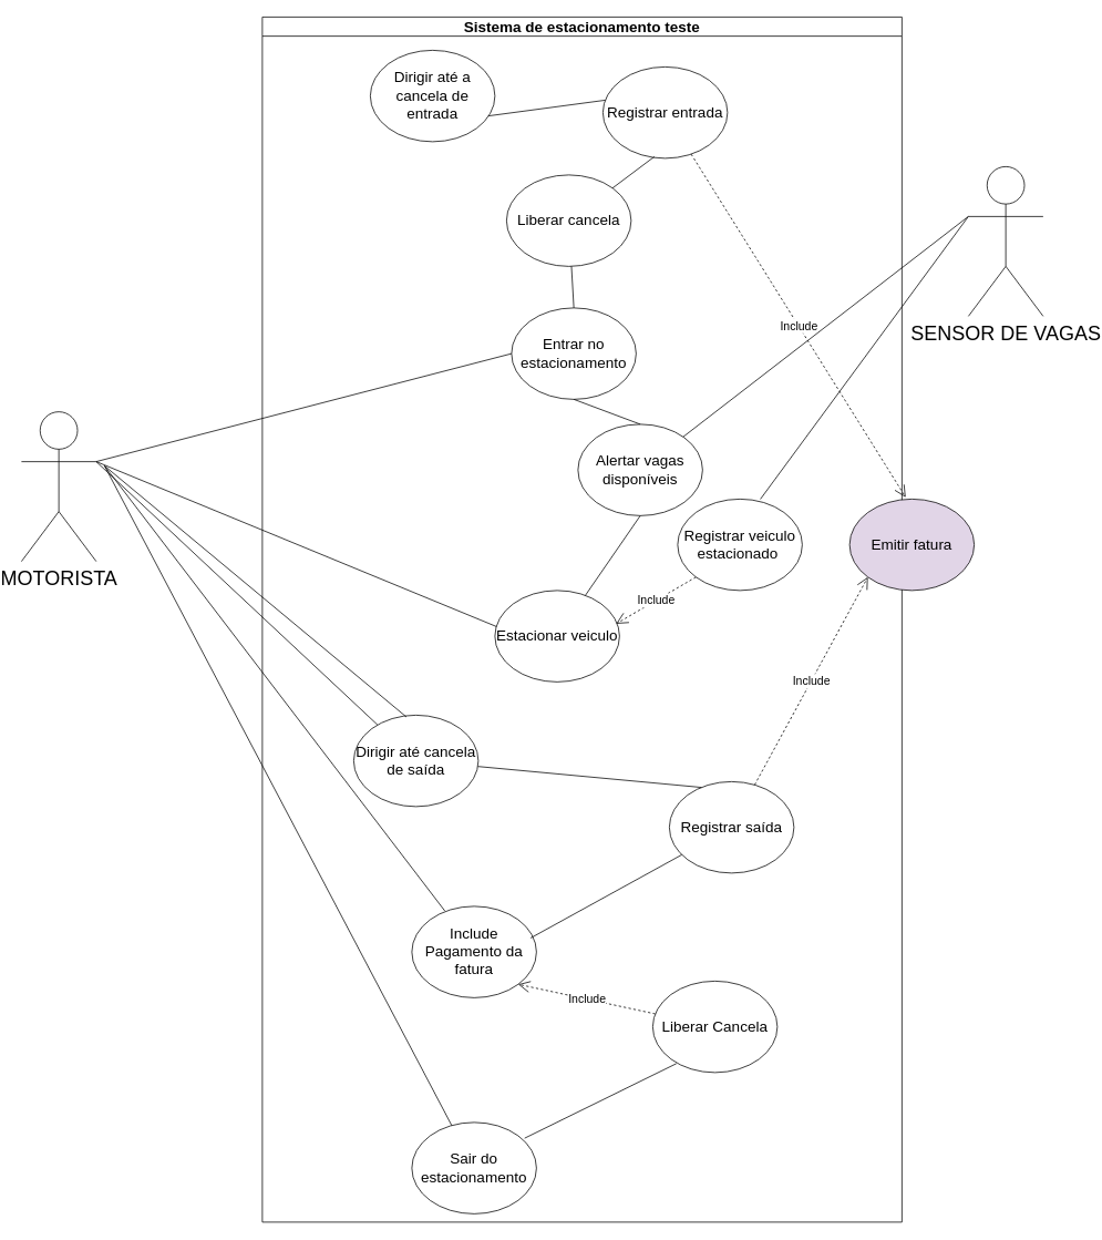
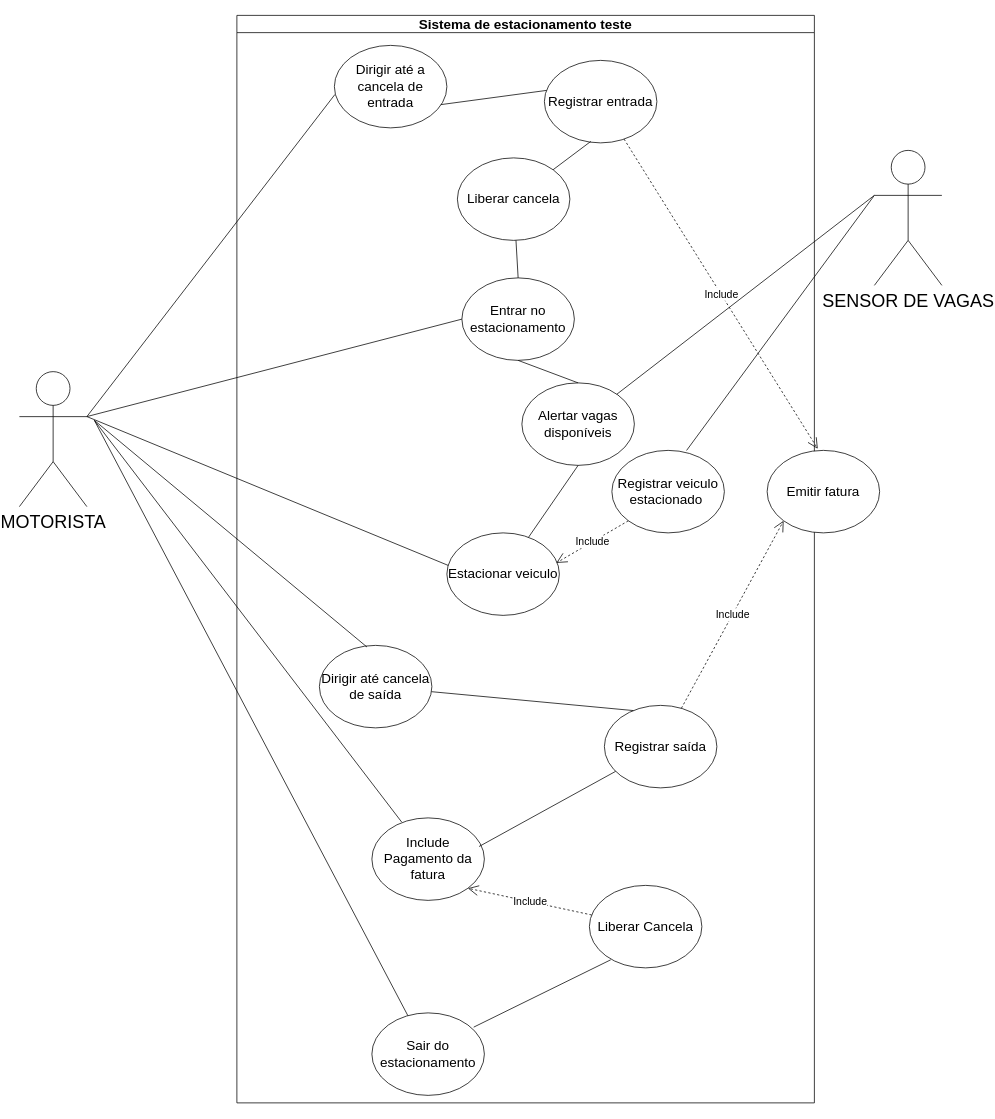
  <mxCell id="0" />
  <mxCell id="1" parent="0" />
  <mxCell id="2" value="&lt;font style=&quot;font-size: 18px;&quot;&gt;Sistema de estacionamento teste&lt;/font&gt;" style="swimlane;whiteSpace=wrap;html=1;movable=1;resizable=1;rotatable=1;deletable=1;editable=1;locked=0;connectable=1;" vertex="1" parent="1"><mxGeometry x="310" y="20" width="770" height="1450" as="geometry" /></mxCell>
  <mxCell id="3" value="&lt;font style=&quot;font-size: 18px;&quot;&gt;Dirigir até cancela de saída&lt;/font&gt;" style="ellipse;whiteSpace=wrap;html=1;" vertex="1" parent="2"><mxGeometry x="110" y="840" width="150" height="110" as="geometry" /></mxCell>
  <mxCell id="4" value="&lt;font style=&quot;font-size: 18px;&quot;&gt;Registrar saída&lt;/font&gt;" style="ellipse;whiteSpace=wrap;html=1;" vertex="1" parent="2"><mxGeometry x="490" y="920" width="150" height="110" as="geometry" /></mxCell>
  <mxCell id="5" value="" style="endArrow=none;html=1;rounded=0;exitX=0.258;exitY=0.063;exitDx=0;exitDy=0;exitPerimeter=0;" edge="1" parent="2" source="4" target="3"><mxGeometry width="50" height="50" relative="1" as="geometry"><mxPoint x="280" y="1070" as="sourcePoint" /><mxPoint x="330" y="1020" as="targetPoint" /></mxGeometry></mxCell>
  <mxCell id="6" value="&lt;font style=&quot;font-size: 18px;&quot;&gt;Liberar Cancela&lt;/font&gt;" style="ellipse;whiteSpace=wrap;html=1;" vertex="1" parent="2"><mxGeometry x="470" y="1160" width="150" height="110" as="geometry" /></mxCell>
  <mxCell id="7" value="&lt;font style=&quot;font-size: 18px;&quot;&gt;Include Pagamento da fatura&lt;/font&gt;" style="ellipse;whiteSpace=wrap;html=1;" vertex="1" parent="2"><mxGeometry x="180" y="1070" width="150" height="110" as="geometry" /></mxCell>
  <mxCell id="8" value="" style="endArrow=none;html=1;rounded=0;exitX=0.953;exitY=0.347;exitDx=0;exitDy=0;exitPerimeter=0;" edge="1" parent="2" source="7" target="4"><mxGeometry width="50" height="50" relative="1" as="geometry"><mxPoint x="319" y="1052" as="sourcePoint" /><mxPoint x="249" y="1019" as="targetPoint" /></mxGeometry></mxCell>
  <mxCell id="9" value="&lt;font style=&quot;font-size: 14px;&quot;&gt;Include&lt;/font&gt;" style="endArrow=open;endSize=12;dashed=1;html=1;rounded=0;entryX=1;entryY=1;entryDx=0;entryDy=0;" edge="1" parent="2" source="6" target="7"><mxGeometry width="160" relative="1" as="geometry"><mxPoint x="350" y="1150" as="sourcePoint" /><mxPoint x="510" y="1150" as="targetPoint" /></mxGeometry></mxCell>
  <mxCell id="10" value="&lt;font style=&quot;font-size: 18px;&quot;&gt;Sair do estacionamento&lt;/font&gt;" style="ellipse;whiteSpace=wrap;html=1;" vertex="1" parent="2"><mxGeometry x="180" y="1330" width="150" height="110" as="geometry" /></mxCell>
  <mxCell id="11" value="" style="endArrow=none;html=1;rounded=0;exitX=0.905;exitY=0.173;exitDx=0;exitDy=0;exitPerimeter=0;entryX=0.19;entryY=0.902;entryDx=0;entryDy=0;entryPerimeter=0;" edge="1" parent="2" source="10" target="6"><mxGeometry width="50" height="50" relative="1" as="geometry"><mxPoint x="270" y="1310" as="sourcePoint" /><mxPoint x="320" y="1260" as="targetPoint" /></mxGeometry></mxCell>
  <mxCell id="12" value="&lt;font style=&quot;font-size: 18px;&quot;&gt;Estacionar veiculo&lt;/font&gt;" style="ellipse;whiteSpace=wrap;html=1;" vertex="1" parent="2"><mxGeometry x="280" y="690" width="150" height="110" as="geometry" /></mxCell>
  <mxCell id="13" value="&lt;font style=&quot;font-size: 24px;&quot;&gt;MOTORISTA&lt;/font&gt;" style="shape=umlActor;verticalLabelPosition=bottom;verticalAlign=top;html=1;outlineConnect=0;" vertex="1" parent="1"><mxGeometry x="20" y="495" width="90" height="180" as="geometry" /></mxCell>
  <mxCell id="14" value="&lt;font style=&quot;font-size: 18px;&quot;&gt;Dirigir até a cancela de entrada&lt;/font&gt;" style="ellipse;whiteSpace=wrap;html=1;" vertex="1" parent="1"><mxGeometry x="440" y="60" width="150" height="110" as="geometry" /></mxCell>
  <mxCell id="15" value="&lt;font style=&quot;font-size: 18px;&quot;&gt;Registrar entrada&lt;/font&gt;" style="ellipse;whiteSpace=wrap;html=1;" vertex="1" parent="1"><mxGeometry x="720" y="80" width="150" height="110" as="geometry" /></mxCell>
  <mxCell id="16" value="&lt;font style=&quot;font-size: 18px;&quot;&gt;Alertar vagas disponíveis&lt;/font&gt;" style="ellipse;whiteSpace=wrap;html=1;" vertex="1" parent="1"><mxGeometry x="690" y="510" width="150" height="110" as="geometry" /></mxCell>
  <mxCell id="17" value="&lt;font style=&quot;font-size: 18px;&quot;&gt;Entrar no estacionamento&lt;/font&gt;" style="ellipse;whiteSpace=wrap;html=1;" vertex="1" parent="1"><mxGeometry x="610" y="370" width="150" height="110" as="geometry" /></mxCell>
  <mxCell id="18" value="&lt;font style=&quot;font-size: 18px;&quot;&gt;Liberar cancela&lt;/font&gt;" style="ellipse;whiteSpace=wrap;html=1;" vertex="1" parent="1"><mxGeometry x="604" y="210" width="150" height="110" as="geometry" /></mxCell>
  <mxCell id="19" value="" style="endArrow=none;html=1;rounded=0;exitX=0.02;exitY=0.364;exitDx=0;exitDy=0;entryX=0.947;entryY=0.718;entryDx=0;entryDy=0;exitPerimeter=0;entryPerimeter=0;" edge="1" parent="1" source="15" target="14"><mxGeometry width="50" height="50" relative="1" as="geometry"><mxPoint x="720" y="580" as="sourcePoint" /><mxPoint x="770" y="530" as="targetPoint" /><Array as="points" /></mxGeometry></mxCell>
  <mxCell id="20" value="" style="endArrow=none;html=1;rounded=0;exitX=0.413;exitY=0.982;exitDx=0;exitDy=0;exitPerimeter=0;" edge="1" parent="1" source="15" target="18"><mxGeometry width="50" height="50" relative="1" as="geometry"><mxPoint x="630" y="505" as="sourcePoint" /><mxPoint x="770" y="530" as="targetPoint" /></mxGeometry></mxCell>
  <mxCell id="21" value="" style="endArrow=none;html=1;rounded=0;exitX=0.5;exitY=0;exitDx=0;exitDy=0;" edge="1" parent="1" source="17" target="18"><mxGeometry width="50" height="50" relative="1" as="geometry"><mxPoint x="700" y="770" as="sourcePoint" /><mxPoint x="770" y="650" as="targetPoint" /><Array as="points" /></mxGeometry></mxCell>
  <mxCell id="22" value="" style="endArrow=none;html=1;rounded=0;entryX=0.5;entryY=1;entryDx=0;entryDy=0;exitX=0.5;exitY=0;exitDx=0;exitDy=0;" edge="1" parent="1" source="16" target="17"><mxGeometry width="50" height="50" relative="1" as="geometry"><mxPoint x="720" y="1050" as="sourcePoint" /><mxPoint x="770" y="1000" as="targetPoint" /></mxGeometry></mxCell>
  <mxCell id="23" value="" style="endArrow=none;html=1;rounded=0;entryX=0.5;entryY=1;entryDx=0;entryDy=0;" edge="1" parent="1" source="12" target="16"><mxGeometry width="50" height="50" relative="1" as="geometry"><mxPoint x="720" y="1050" as="sourcePoint" /><mxPoint x="770" y="1000" as="targetPoint" /></mxGeometry></mxCell>
- <mxCell id="24" value="" style="endArrow=none;html=1;rounded=0;exitX=1;exitY=0.333;exitDx=0;exitDy=0;exitPerimeter=0;" edge="1" parent="1" source="13" target="3"><mxGeometry width="50" height="50" relative="1" as="geometry"><mxPoint x="530" y="470" as="sourcePoint" /><mxPoint x="460" y="190" as="targetPoint" /></mxGeometry></mxCell>
+ <mxCell id="24" value="" style="endArrow=none;html=1;rounded=0;exitX=1;exitY=0.333;exitDx=0;exitDy=0;exitPerimeter=0;entryX=0.005;entryY=0.595;entryDx=0;entryDy=0;entryPerimeter=0;" edge="1" parent="1" source="13" target="14"><mxGeometry width="50" height="50" relative="1" as="geometry"><mxPoint x="530" y="470" as="sourcePoint" /><mxPoint x="460" y="190" as="targetPoint" /></mxGeometry></mxCell>
  <mxCell id="25" value="" style="endArrow=none;html=1;rounded=0;exitX=1;exitY=0.333;exitDx=0;exitDy=0;exitPerimeter=0;entryX=0;entryY=0.5;entryDx=0;entryDy=0;" edge="1" parent="1" source="13" target="17"><mxGeometry width="50" height="50" relative="1" as="geometry"><mxPoint x="530" y="740" as="sourcePoint" /><mxPoint x="640" y="1040" as="targetPoint" /></mxGeometry></mxCell>
  <mxCell id="26" value="" style="endArrow=none;html=1;rounded=0;entryX=0.013;entryY=0.395;entryDx=0;entryDy=0;entryPerimeter=0;exitX=1;exitY=0.333;exitDx=0;exitDy=0;exitPerimeter=0;" edge="1" parent="1" source="13" target="12"><mxGeometry width="50" height="50" relative="1" as="geometry"><mxPoint x="110" y="550" as="sourcePoint" /><mxPoint x="654" y="1048" as="targetPoint" /></mxGeometry></mxCell>
  <mxCell id="27" value="&lt;font style=&quot;font-size: 24px;&quot;&gt;SENSOR DE VAGAS&lt;/font&gt;" style="shape=umlActor;verticalLabelPosition=bottom;verticalAlign=top;html=1;outlineConnect=0;" vertex="1" parent="1"><mxGeometry x="1160" y="200" width="90" height="180" as="geometry" /></mxCell>
- <mxCell id="28" value="&lt;font style=&quot;font-size: 18px;&quot;&gt;Emitir fatura&lt;/font&gt;" style="ellipse;whiteSpace=wrap;html=1;fillColor=#e1d5e7;" vertex="1" parent="1"><mxGeometry x="1017" y="600" width="150" height="110" as="geometry" /></mxCell>
+ <mxCell id="28" value="&lt;font style=&quot;font-size: 18px;&quot;&gt;Emitir fatura&lt;/font&gt;" style="ellipse;whiteSpace=wrap;html=1;" vertex="1" parent="1"><mxGeometry x="1017" y="600" width="150" height="110" as="geometry" /></mxCell>
  <mxCell id="29" value="" style="endArrow=none;html=1;rounded=0;entryX=0.423;entryY=0.02;entryDx=0;entryDy=0;entryPerimeter=0;" edge="1" parent="1" target="3"><mxGeometry width="50" height="50" relative="1" as="geometry"><mxPoint x="120" y="560" as="sourcePoint" /><mxPoint x="632" y="873" as="targetPoint" /></mxGeometry></mxCell>
  <mxCell id="30" value="" style="endArrow=none;html=1;rounded=0;entryX=0.265;entryY=0.051;entryDx=0;entryDy=0;entryPerimeter=0;" edge="1" parent="1" target="7"><mxGeometry width="50" height="50" relative="1" as="geometry"><mxPoint x="120" y="560" as="sourcePoint" /><mxPoint x="513" y="902" as="targetPoint" /></mxGeometry></mxCell>
  <mxCell id="31" value="" style="endArrow=none;html=1;rounded=0;" edge="1" parent="1" target="10"><mxGeometry width="50" height="50" relative="1" as="geometry"><mxPoint x="120" y="560" as="sourcePoint" /><mxPoint x="470" y="1146" as="targetPoint" /></mxGeometry></mxCell>
  <mxCell id="32" value="&lt;font style=&quot;font-size: 14px;&quot;&gt;Include&lt;/font&gt;" style="endArrow=open;endSize=12;dashed=1;html=1;rounded=0;entryX=0;entryY=1;entryDx=0;entryDy=0;" edge="1" parent="1" source="4" target="28"><mxGeometry x="-0.0" width="160" relative="1" as="geometry"><mxPoint x="880" y="1000" as="sourcePoint" /><mxPoint x="870" y="1060" as="targetPoint" /><mxPoint as="offset" /></mxGeometry></mxCell>
  <mxCell id="33" value="&lt;font style=&quot;font-size: 14px;&quot;&gt;Include&lt;/font&gt;" style="endArrow=open;endSize=12;dashed=1;html=1;rounded=0;entryX=0.45;entryY=-0.019;entryDx=0;entryDy=0;entryPerimeter=0;" edge="1" parent="1" source="15" target="28"><mxGeometry x="-0.0" width="160" relative="1" as="geometry"><mxPoint x="786" y="1063" as="sourcePoint" /><mxPoint x="882" y="1014" as="targetPoint" /><Array as="points" /><mxPoint as="offset" /></mxGeometry></mxCell>
  <mxCell id="34" value="" style="endArrow=none;html=1;rounded=0;entryX=0;entryY=0.333;entryDx=0;entryDy=0;entryPerimeter=0;" edge="1" parent="1" source="16" target="27"><mxGeometry width="50" height="50" relative="1" as="geometry"><mxPoint x="600" y="610" as="sourcePoint" /><mxPoint x="650" y="560" as="targetPoint" /></mxGeometry></mxCell>
  <mxCell id="35" value="&lt;font style=&quot;font-size: 18px;&quot;&gt;Registrar veiculo estacionado&amp;nbsp;&lt;/font&gt;" style="ellipse;whiteSpace=wrap;html=1;" vertex="1" parent="1"><mxGeometry x="810" y="600" width="150" height="110" as="geometry" /></mxCell>
  <mxCell id="36" value="&lt;font style=&quot;font-size: 14px;&quot;&gt;Include&lt;/font&gt;" style="endArrow=open;endSize=12;dashed=1;html=1;rounded=0;entryX=0.973;entryY=0.364;entryDx=0;entryDy=0;entryPerimeter=0;exitX=0;exitY=1;exitDx=0;exitDy=0;" edge="1" parent="1" source="35" target="12"><mxGeometry width="160" relative="1" as="geometry"><mxPoint x="550" y="700" as="sourcePoint" /><mxPoint x="710" y="700" as="targetPoint" /></mxGeometry></mxCell>
  <mxCell id="37" value="" style="endArrow=none;html=1;rounded=0;entryX=0;entryY=0.333;entryDx=0;entryDy=0;entryPerimeter=0;exitX=0.664;exitY=0.001;exitDx=0;exitDy=0;exitPerimeter=0;" edge="1" parent="1" source="35" target="27"><mxGeometry width="50" height="50" relative="1" as="geometry"><mxPoint x="845" y="550" as="sourcePoint" /><mxPoint x="1170" y="270" as="targetPoint" /></mxGeometry></mxCell>
